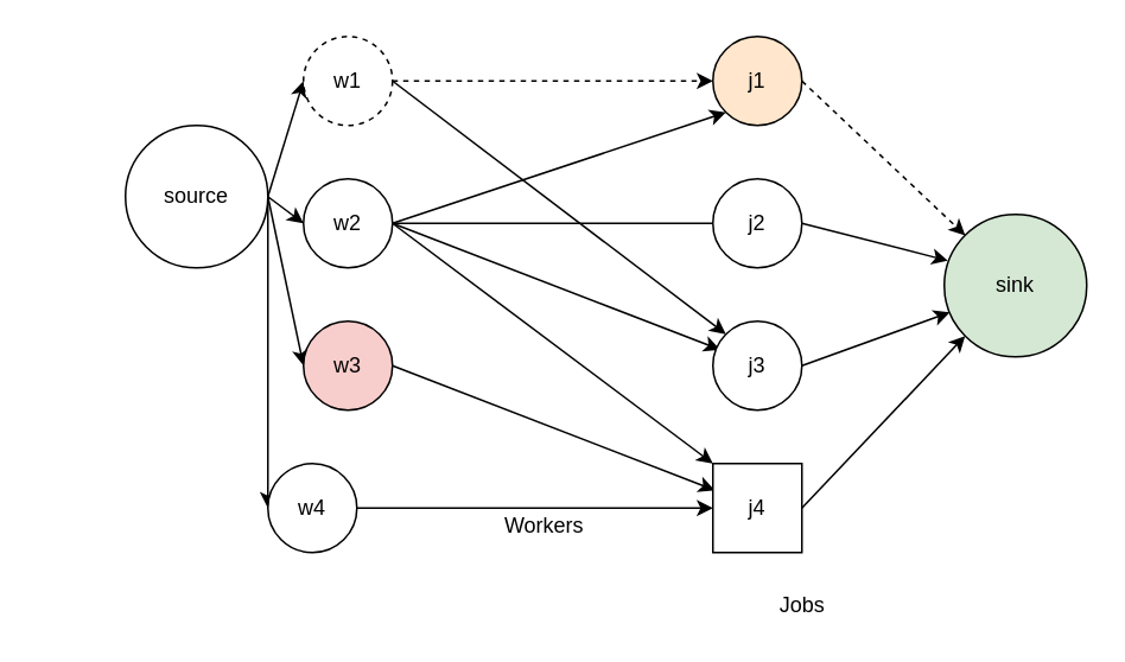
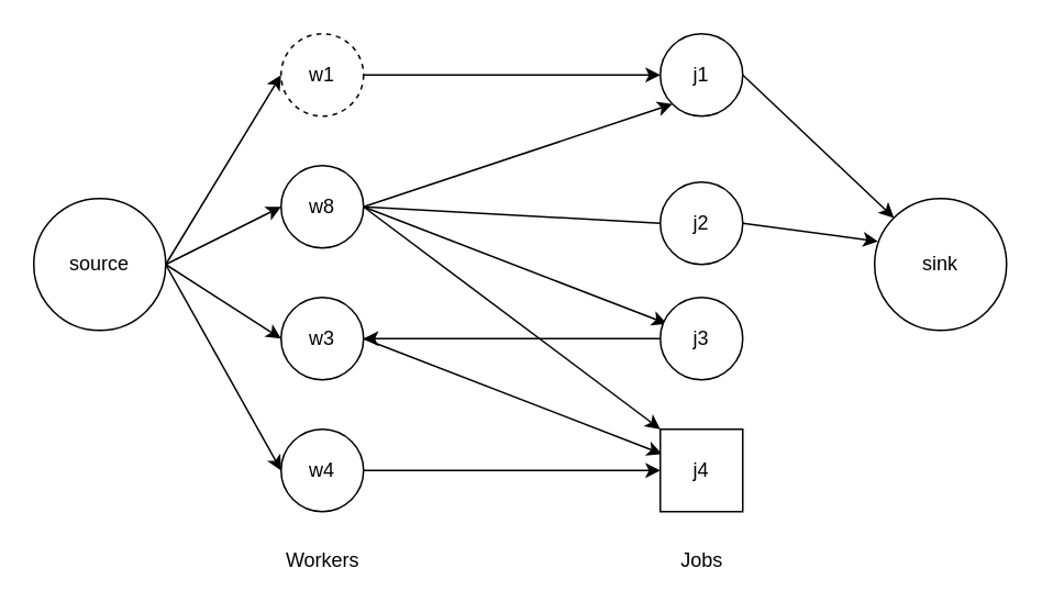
  <mxCell id="0" />
  <mxCell id="1" parent="0" />
- <mxCell id="2" value="sink" style="ellipse;whiteSpace=wrap;html=1;fillColor=#d5e8d4;" parent="1" vertex="1"><mxGeometry x="530" y="120" width="80" height="80" as="geometry" /></mxCell>
+ <mxCell id="2" value="sink" style="ellipse;whiteSpace=wrap;html=1;" parent="1" vertex="1"><mxGeometry x="530" y="120" width="80" height="80" as="geometry" /></mxCell>
  <mxCell id="3" style="edgeStyle=none;rounded=0;orthogonalLoop=1;jettySize=auto;html=1;exitX=1;exitY=0.5;exitDx=0;exitDy=0;entryX=0;entryY=0.5;entryDx=0;entryDy=0;" parent="1" source="7" target="17" edge="1"><mxGeometry relative="1" as="geometry" /></mxCell>
  <mxCell id="4" style="edgeStyle=none;rounded=0;orthogonalLoop=1;jettySize=auto;html=1;exitX=1;exitY=0.5;exitDx=0;exitDy=0;entryX=0;entryY=0.5;entryDx=0;entryDy=0;" parent="1" source="7" target="19" edge="1"><mxGeometry relative="1" as="geometry" /></mxCell>
  <mxCell id="5" style="edgeStyle=none;rounded=0;orthogonalLoop=1;jettySize=auto;html=1;exitX=1;exitY=0.5;exitDx=0;exitDy=0;entryX=0;entryY=0.5;entryDx=0;entryDy=0;" parent="1" source="7" target="15" edge="1"><mxGeometry relative="1" as="geometry" /></mxCell>
  <mxCell id="6" style="edgeStyle=none;rounded=0;orthogonalLoop=1;jettySize=auto;html=1;exitX=1;exitY=0.5;exitDx=0;exitDy=0;entryX=0;entryY=0.5;entryDx=0;entryDy=0;" parent="1" source="7" target="10" edge="1"><mxGeometry relative="1" as="geometry" /></mxCell>
- <mxCell id="7" value="source" style="ellipse;whiteSpace=wrap;html=1;" parent="1" vertex="1"><mxGeometry x="70" y="70" width="80" height="80" as="geometry" /></mxCell>
- <mxCell id="8" style="rounded=0;orthogonalLoop=1;jettySize=auto;html=1;exitX=1;exitY=0.5;exitDx=0;exitDy=0;entryX=0;entryY=0.5;entryDx=0;entryDy=0;dashed=1;" parent="1" source="10" target="21" edge="1"><mxGeometry relative="1" as="geometry" /></mxCell>
- <mxCell id="9" style="rounded=0;orthogonalLoop=1;jettySize=auto;html=1;exitX=1;exitY=0.5;exitDx=0;exitDy=0;entryX=0;entryY=0;entryDx=0;entryDy=0;" parent="1" source="10" target="27" edge="1"><mxGeometry relative="1" as="geometry" /></mxCell>
+ <mxCell id="7" value="source" style="ellipse;whiteSpace=wrap;html=1;" parent="1" vertex="1"><mxGeometry x="20" y="120" width="80" height="80" as="geometry" /></mxCell>
+ <mxCell id="8" style="rounded=0;orthogonalLoop=1;jettySize=auto;html=1;exitX=1;exitY=0.5;exitDx=0;exitDy=0;entryX=0;entryY=0.5;entryDx=0;entryDy=0;" parent="1" source="10" target="21" edge="1"><mxGeometry relative="1" as="geometry" /></mxCell>
  <mxCell id="10" value="w1" style="ellipse;whiteSpace=wrap;html=1;dashed=1;" parent="1" vertex="1"><mxGeometry x="170" y="20" width="50" height="50" as="geometry" /></mxCell>
  <mxCell id="11" style="edgeStyle=none;rounded=0;orthogonalLoop=1;jettySize=auto;html=1;exitX=1;exitY=0.5;exitDx=0;exitDy=0;entryX=0;entryY=1;entryDx=0;entryDy=0;" parent="1" source="15" target="21" edge="1"><mxGeometry relative="1" as="geometry" /></mxCell>
  <mxCell id="12" style="edgeStyle=none;rounded=0;orthogonalLoop=1;jettySize=auto;html=1;exitX=1;exitY=0.5;exitDx=0;exitDy=0;entryX=0;entryY=0.5;entryDx=0;entryDy=0;endArrow=none;" parent="1" source="15" target="23" edge="1"><mxGeometry relative="1" as="geometry" /></mxCell>
  <mxCell id="13" style="edgeStyle=none;rounded=0;orthogonalLoop=1;jettySize=auto;html=1;exitX=1;exitY=0.5;exitDx=0;exitDy=0;entryX=0.08;entryY=0.32;entryDx=0;entryDy=0;entryPerimeter=0;" parent="1" source="15" target="27" edge="1"><mxGeometry relative="1" as="geometry" /></mxCell>
  <mxCell id="14" style="edgeStyle=none;rounded=0;orthogonalLoop=1;jettySize=auto;html=1;exitX=1;exitY=0.5;exitDx=0;exitDy=0;entryX=0;entryY=0;entryDx=0;entryDy=0;" parent="1" source="15" target="25" edge="1"><mxGeometry relative="1" as="geometry" /></mxCell>
- <mxCell id="15" value="w2" style="ellipse;whiteSpace=wrap;html=1;" parent="1" vertex="1"><mxGeometry x="170" y="100" width="50" height="50" as="geometry" /></mxCell>
+ <mxCell id="15" value="w8" style="ellipse;whiteSpace=wrap;html=1;" parent="1" vertex="1"><mxGeometry x="170" y="100" width="50" height="50" as="geometry" /></mxCell>
  <mxCell id="16" style="edgeStyle=none;rounded=0;orthogonalLoop=1;jettySize=auto;html=1;exitX=1;exitY=0.5;exitDx=0;exitDy=0;entryX=0;entryY=0.5;entryDx=0;entryDy=0;" parent="1" source="17" target="25" edge="1"><mxGeometry relative="1" as="geometry" /></mxCell>
- <mxCell id="17" value="w4" style="ellipse;whiteSpace=wrap;html=1;" parent="1" vertex="1"><mxGeometry x="150" y="260" width="50" height="50" as="geometry" /></mxCell>
+ <mxCell id="17" value="w4" style="ellipse;whiteSpace=wrap;html=1;" parent="1" vertex="1"><mxGeometry x="170" y="260" width="50" height="50" as="geometry" /></mxCell>
  <mxCell id="18" style="edgeStyle=none;rounded=0;orthogonalLoop=1;jettySize=auto;html=1;exitX=1;exitY=0.5;exitDx=0;exitDy=0;entryX=0.02;entryY=0.3;entryDx=0;entryDy=0;entryPerimeter=0;" parent="1" source="19" target="25" edge="1"><mxGeometry relative="1" as="geometry" /></mxCell>
- <mxCell id="19" value="w3" style="ellipse;whiteSpace=wrap;html=1;fillColor=#f8cecc;" parent="1" vertex="1"><mxGeometry x="170" y="180" width="50" height="50" as="geometry" /></mxCell>
- <mxCell id="20" style="edgeStyle=none;rounded=0;orthogonalLoop=1;jettySize=auto;html=1;exitX=1;exitY=0.5;exitDx=0;exitDy=0;entryX=0;entryY=0;entryDx=0;entryDy=0;dashed=1;" parent="1" source="21" target="2" edge="1"><mxGeometry relative="1" as="geometry" /></mxCell>
- <mxCell id="21" value="j1" style="ellipse;whiteSpace=wrap;html=1;fillColor=#ffe6cc;" parent="1" vertex="1"><mxGeometry x="400" y="20" width="50" height="50" as="geometry" /></mxCell>
+ <mxCell id="19" value="w3" style="ellipse;whiteSpace=wrap;html=1;" parent="1" vertex="1"><mxGeometry x="170" y="180" width="50" height="50" as="geometry" /></mxCell>
+ <mxCell id="20" style="edgeStyle=none;rounded=0;orthogonalLoop=1;jettySize=auto;html=1;exitX=1;exitY=0.5;exitDx=0;exitDy=0;entryX=0;entryY=0;entryDx=0;entryDy=0;" parent="1" source="21" target="2" edge="1"><mxGeometry relative="1" as="geometry" /></mxCell>
+ <mxCell id="21" value="j1" style="ellipse;whiteSpace=wrap;html=1;" parent="1" vertex="1"><mxGeometry x="400" y="20" width="50" height="50" as="geometry" /></mxCell>
  <mxCell id="22" style="edgeStyle=none;rounded=0;orthogonalLoop=1;jettySize=auto;html=1;exitX=1;exitY=0.5;exitDx=0;exitDy=0;entryX=0.025;entryY=0.325;entryDx=0;entryDy=0;entryPerimeter=0;" parent="1" source="23" target="2" edge="1"><mxGeometry relative="1" as="geometry"><mxPoint x="490" y="160" as="targetPoint" /></mxGeometry></mxCell>
- <mxCell id="23" value="j2" style="ellipse;whiteSpace=wrap;html=1;" parent="1" vertex="1"><mxGeometry x="400" y="100" width="50" height="50" as="geometry" /></mxCell>
- <mxCell id="24" style="edgeStyle=none;rounded=0;orthogonalLoop=1;jettySize=auto;html=1;exitX=1;exitY=0.5;exitDx=0;exitDy=0;entryX=0;entryY=1;entryDx=0;entryDy=0;" parent="1" source="25" target="2" edge="1"><mxGeometry relative="1" as="geometry" /></mxCell>
+ <mxCell id="23" value="j2" style="ellipse;whiteSpace=wrap;html=1;" parent="1" vertex="1"><mxGeometry x="400" y="110" width="50" height="50" as="geometry" /></mxCell>
  <mxCell id="25" value="j4" style="whiteSpace=wrap;html=1;rounded=0;" parent="1" vertex="1"><mxGeometry x="400" y="260" width="50" height="50" as="geometry" /></mxCell>
- <mxCell id="26" style="edgeStyle=none;rounded=0;orthogonalLoop=1;jettySize=auto;html=1;exitX=1;exitY=0.5;exitDx=0;exitDy=0;entryX=0.038;entryY=0.688;entryDx=0;entryDy=0;entryPerimeter=0;" parent="1" source="27" target="2" edge="1"><mxGeometry relative="1" as="geometry" /></mxCell>
+ <mxCell id="26" style="edgeStyle=none;rounded=0;orthogonalLoop=1;jettySize=auto;html=1;exitX=1;exitY=0.5;exitDx=0;exitDy=0;" parent="1" source="27" target="19" edge="1"><mxGeometry relative="1" as="geometry" /></mxCell>
  <mxCell id="27" value="j3" style="ellipse;whiteSpace=wrap;html=1;" parent="1" vertex="1"><mxGeometry x="400" y="180" width="50" height="50" as="geometry" /></mxCell>
- <mxCell id="28" value="Workers" style="text;html=1;align=center;verticalAlign=middle;resizable=0;points=[];autosize=1;" vertex="1" parent="1"><mxGeometry x="275" y="285" width="60" height="20" as="geometry" /></mxCell>
- <mxCell id="29" value="Jobs" style="text;html=1;align=center;verticalAlign=middle;resizable=0;points=[];autosize=1;" vertex="1" parent="1"><mxGeometry x="430" y="330" width="40" height="20" as="geometry" /></mxCell>
+ <mxCell id="28" value="Workers" style="text;html=1;align=center;verticalAlign=middle;resizable=0;points=[];autosize=1;" vertex="1" parent="1"><mxGeometry x="165" y="330" width="60" height="20" as="geometry" /></mxCell>
+ <mxCell id="29" value="Jobs" style="text;html=1;align=center;verticalAlign=middle;resizable=0;points=[];autosize=1;" vertex="1" parent="1"><mxGeometry x="405" y="330" width="40" height="20" as="geometry" /></mxCell>
